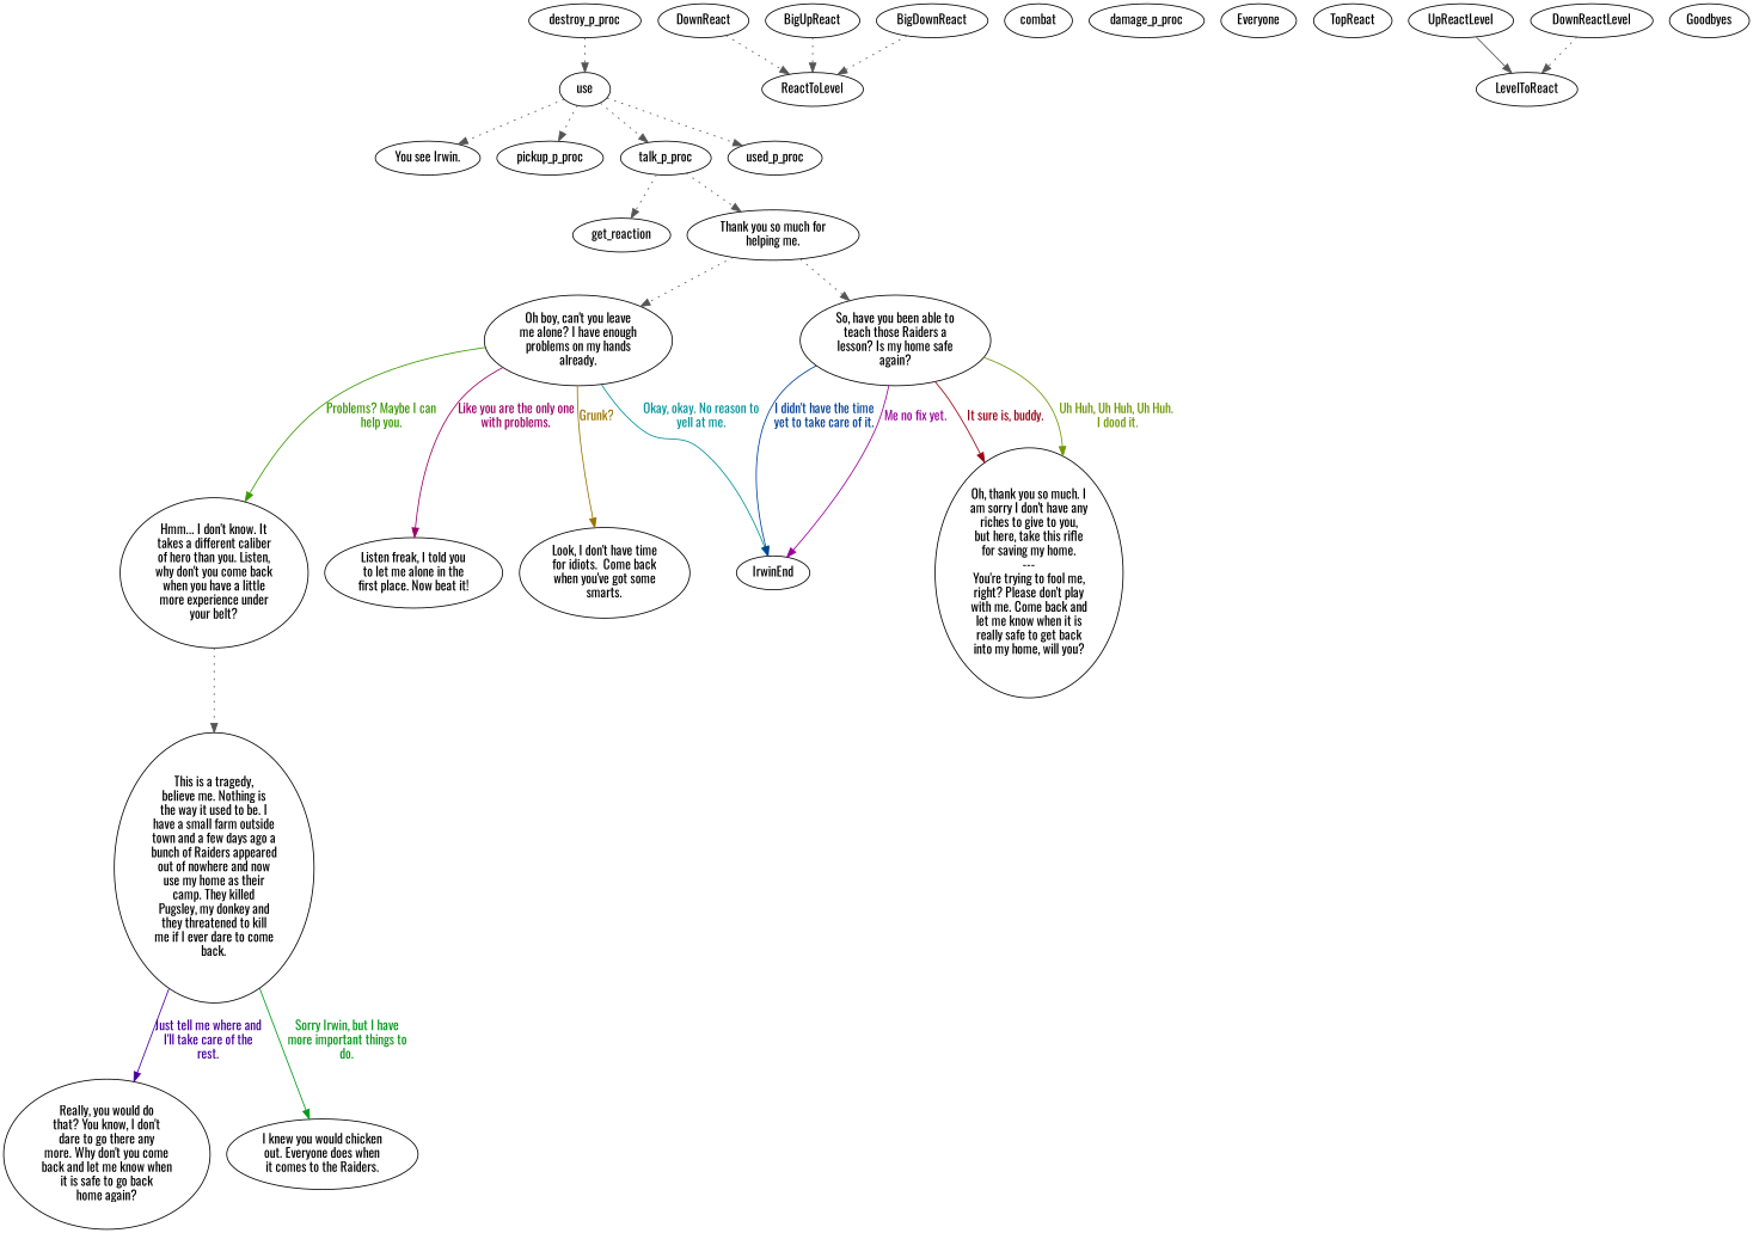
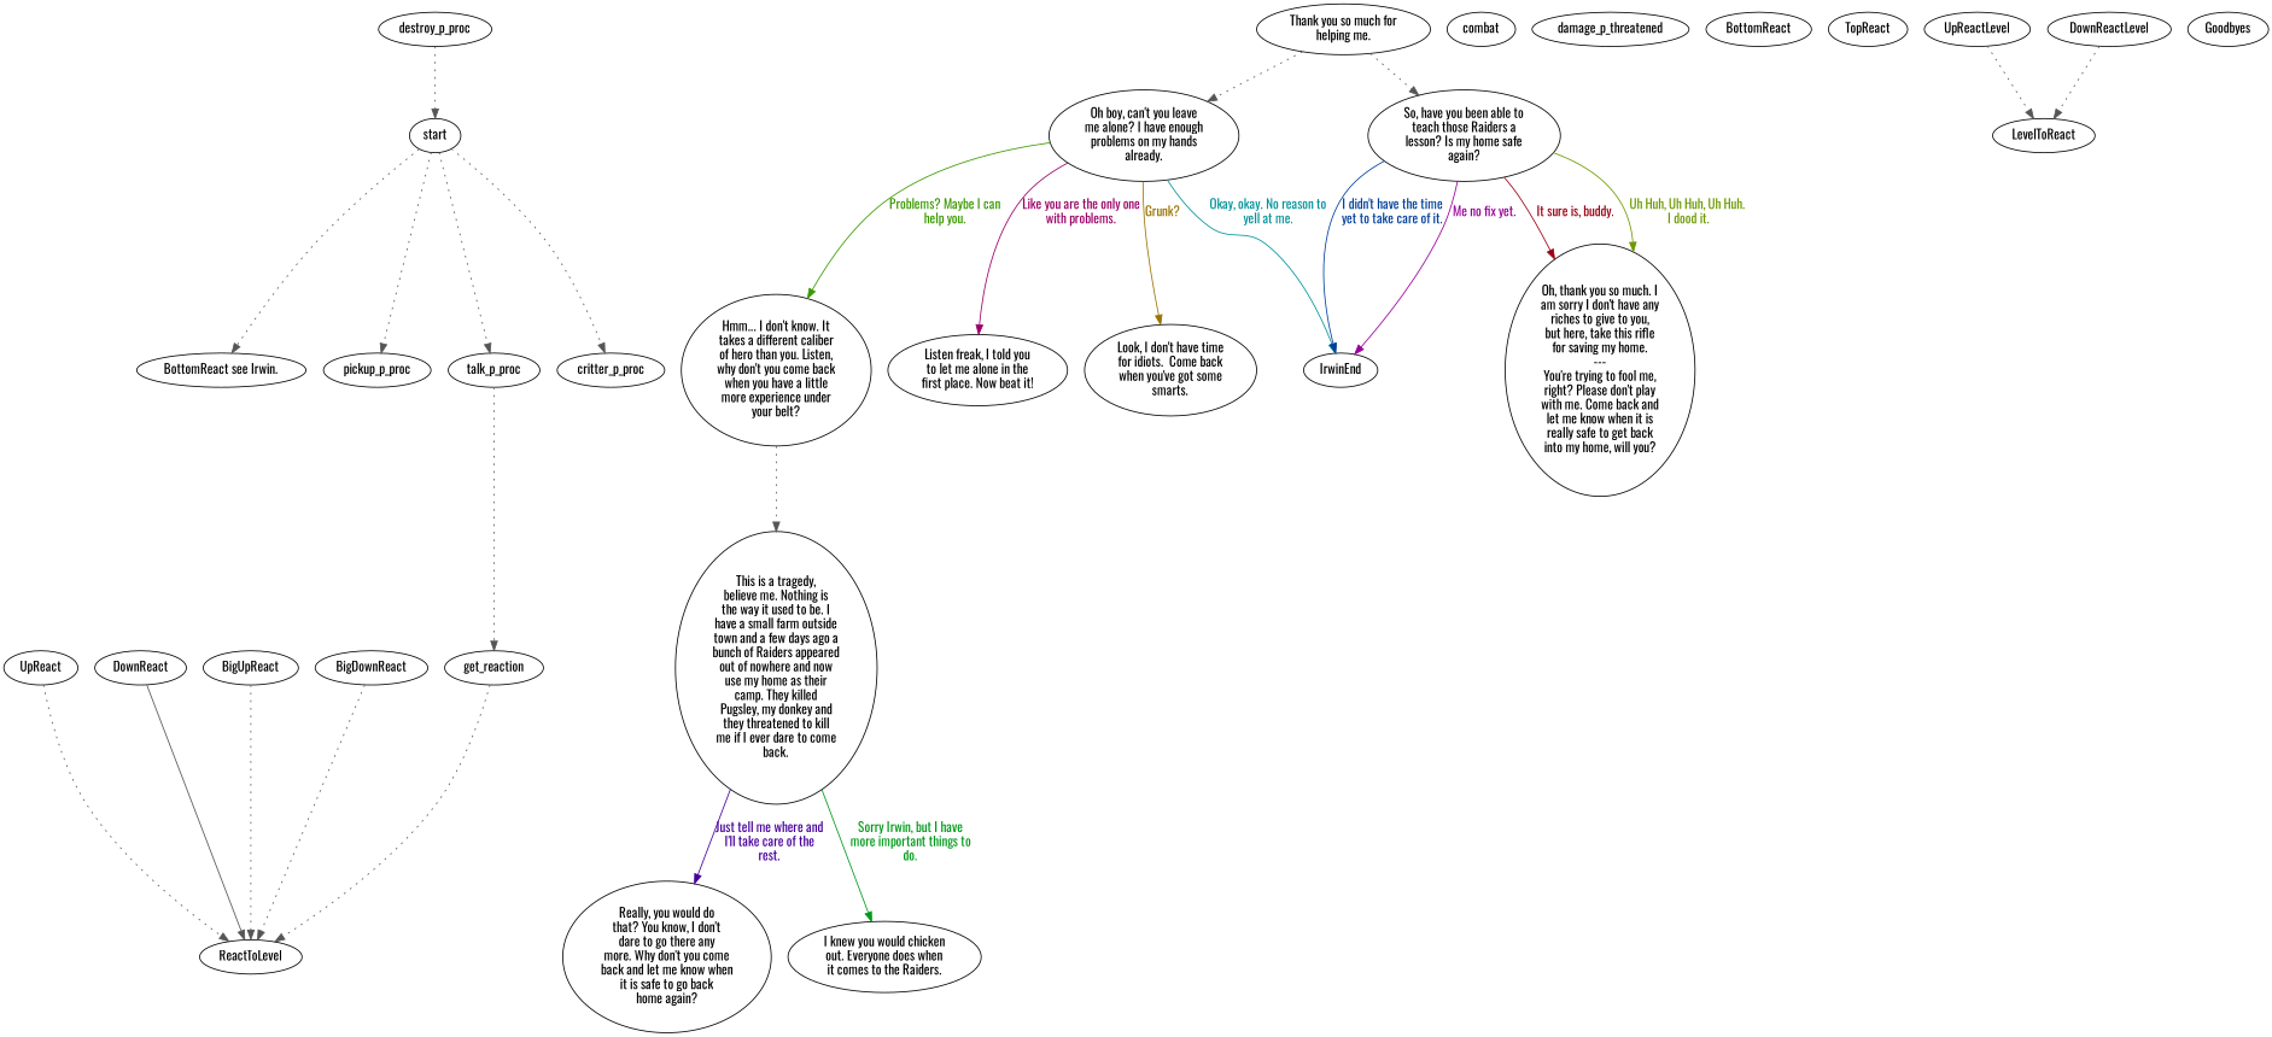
  digraph {
    fontname=Oswald
    node [color="#000000" fillcolor="#FFFFFF" fontname=Oswald style=filled]
    edge [color="#555555" fontname=Oswald style=dotted]
-   n1 [label="You see Irwin."]
-   start [label=use]
+   n1 [label="BottomReact see Irwin."]
+   start
    pickup_p_proc
    talk_p_proc
-   critter_p_proc [label=used_p_proc]
+   critter_p_proc
    get_reaction
    n7 [label="Thank you so much for\nhelping me."]
    destroy_p_proc
    ReactToLevel
    n10 [label="Oh boy, can't you leave\nme alone? I have enough\nproblems on my hands\nalready."]
    n11 [label="So, have you been able to\nteach those Raiders a\nlesson? Is my home safe\nagain?"]
    combat
    IrwinEnd
    n14 [label="Hmm... I don't know. It\ntakes a different caliber\nof hero than you. Listen,\nwhy don't you come back\nwhen you have a little\nmore experience under\nyour belt?"]
    n15 [label="Listen freak, I told you\nto let me alone in the\nfirst place. Now beat it!"]
    n16 [label="Look, I don't have time\nfor idiots.  Come back\nwhen you've got some\nsmarts."]
    n17 [label="Oh, thank you so much. I\nam sorry I don't have any\nriches to give to you,\nbut here, take this rifle\nfor saving my home.\n---\nYou're trying to fool me,\nright? Please don't play\nwith me. Come back and\nlet me know when it is\nreally safe to get back\ninto my home, will you?"]
-   damage_p_proc
+   damage_p_proc [label=damage_p_threatened]
    n19 [label="This is a tragedy,\nbelieve me. Nothing is\nthe way it used to be. I\nhave a small farm outside\ntown and a few days ago a\nbunch of Raiders appeared\nout of nowhere and now\nuse my home as their\ncamp. They killed\nPugsley, my donkey and\nthey threatened to kill\nme if I ever dare to come\nback."]
    n20 [label="Really, you would do\nthat? You know, I don't\ndare to go there any\nmore. Why don't you come\nback and let me know when\nit is safe to go back\nhome again?"]
    n21 [label="I knew you would chicken\nout. Everyone does when\nit comes to the Raiders."]
+   UpReact
    DownReact
-   BottomReact [label=Everyone]
+   BottomReact
    TopReact
    BigUpReact
    BigDownReact
    UpReactLevel
    LevelToReact
    DownReactLevel
    Goodbyes
    start -> n1
    start -> pickup_p_proc
    start -> talk_p_proc
    start -> critter_p_proc
    talk_p_proc -> get_reaction
-   talk_p_proc -> n7
+   get_reaction -> ReactToLevel
    n7 -> n10
    n7 -> n11
    destroy_p_proc -> start
    n10 -> IrwinEnd [color="#009399" fontcolor="#009399" label="Okay, okay. No reason to\nyell at me." style=""]
    n10 -> n14 [color="#399900" fontcolor="#399900" label="Problems? Maybe I can\nhelp you." style=""]
    n10 -> n15 [color="#990066" fontcolor="#990066" label="Like you are the only one\nwith problems." style=""]
    n10 -> n16 [color="#997300" fontcolor="#997300" label="Grunk?" style=""]
    n11 -> IrwinEnd [color="#004099" fontcolor="#004099" label="I didn't have the time\nyet to take care of it." style=""]
    n11 -> IrwinEnd [color="#990099" fontcolor="#990099" label="Me no fix yet." style=""]
    n11 -> n17 [color="#990013" fontcolor="#990013" label="It sure is, buddy." style=""]
    n11 -> n17 [color="#6D9900" fontcolor="#6D9900" label="Uh Huh, Uh Huh, Uh Huh. \nI dood it." style=""]
    n14 -> n19
    n19 -> n20 [color="#460099" fontcolor="#460099" label="Just tell me where and\nI'll take care of the\nrest." style=""]
    n19 -> n21 [color="#009919" fontcolor="#009919" label="Sorry Irwin, but I have\nmore important things to\ndo." style=""]
-   DownReact -> ReactToLevel
+   UpReact -> ReactToLevel
+   DownReact -> ReactToLevel [style=solid]
    BigUpReact -> ReactToLevel
    BigDownReact -> ReactToLevel
-   UpReactLevel -> LevelToReact [style=solid]
+   UpReactLevel -> LevelToReact
    DownReactLevel -> LevelToReact
  }
